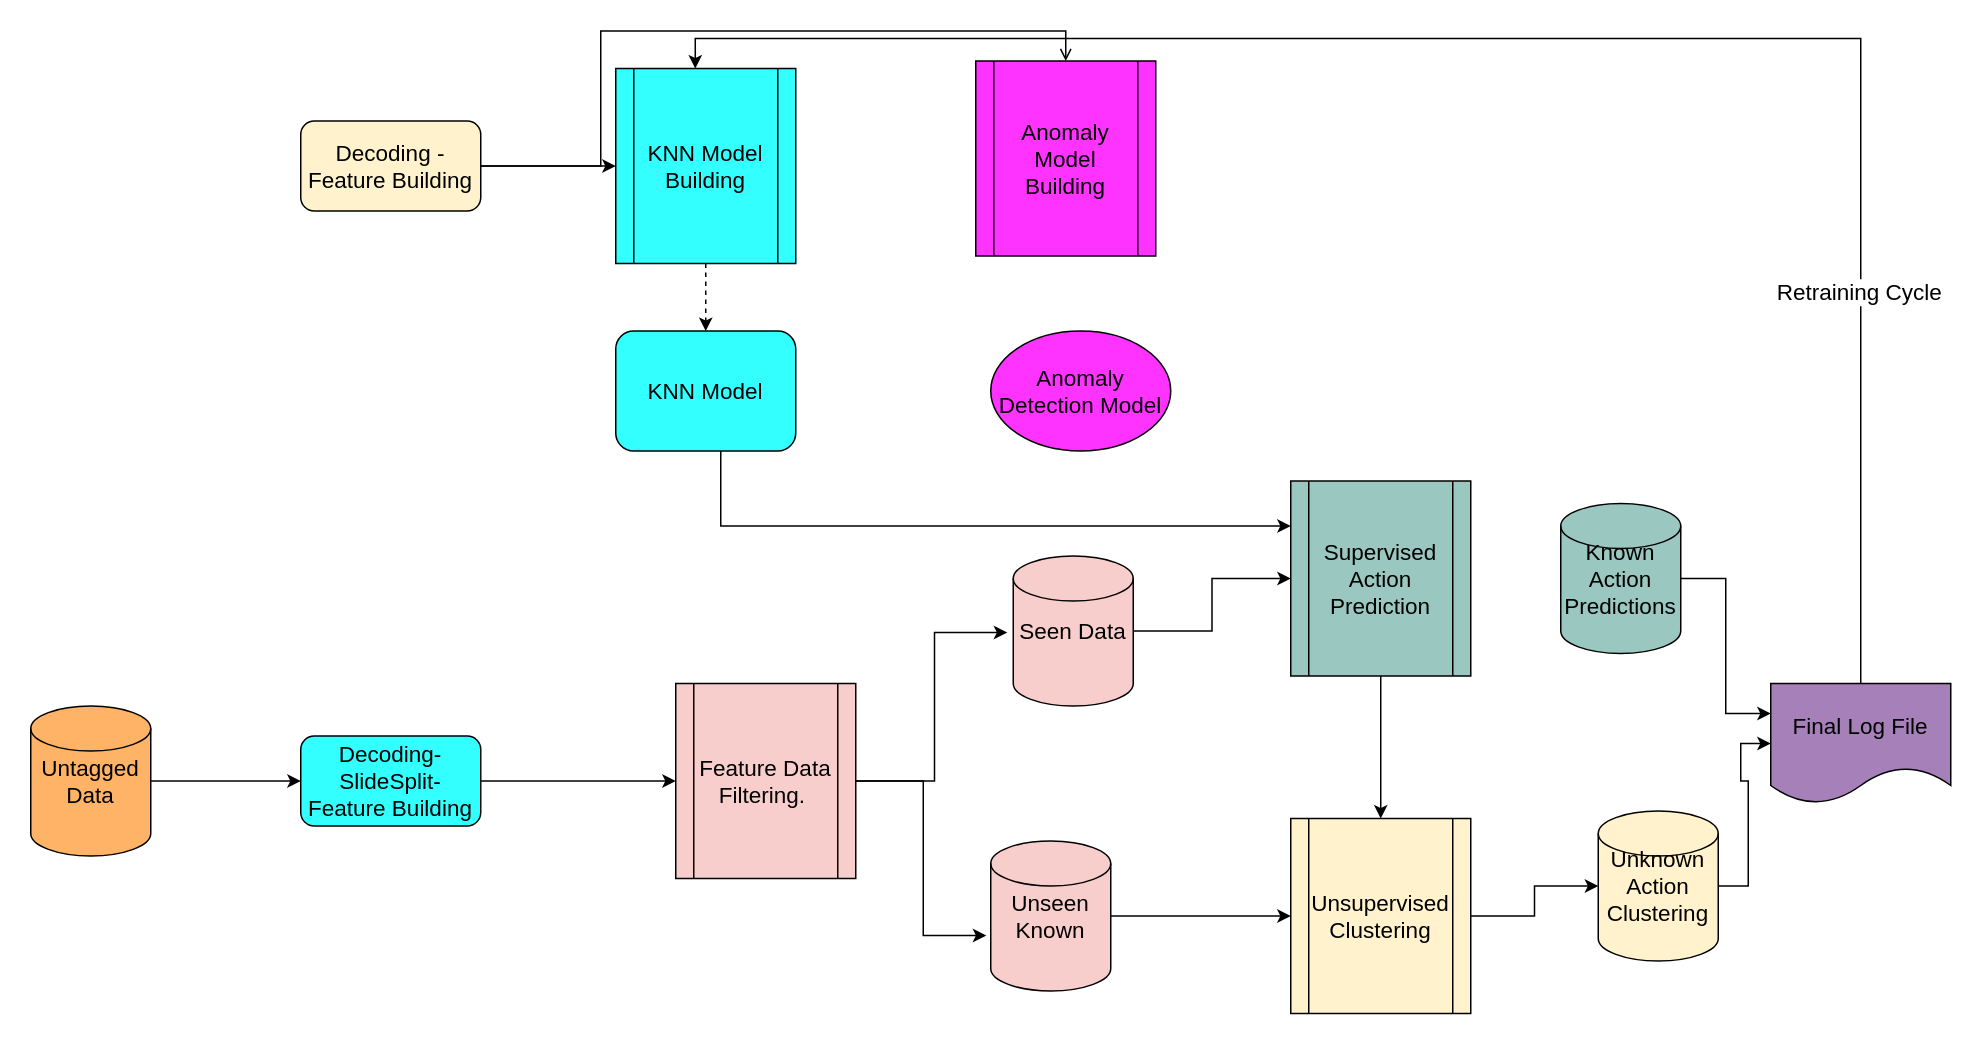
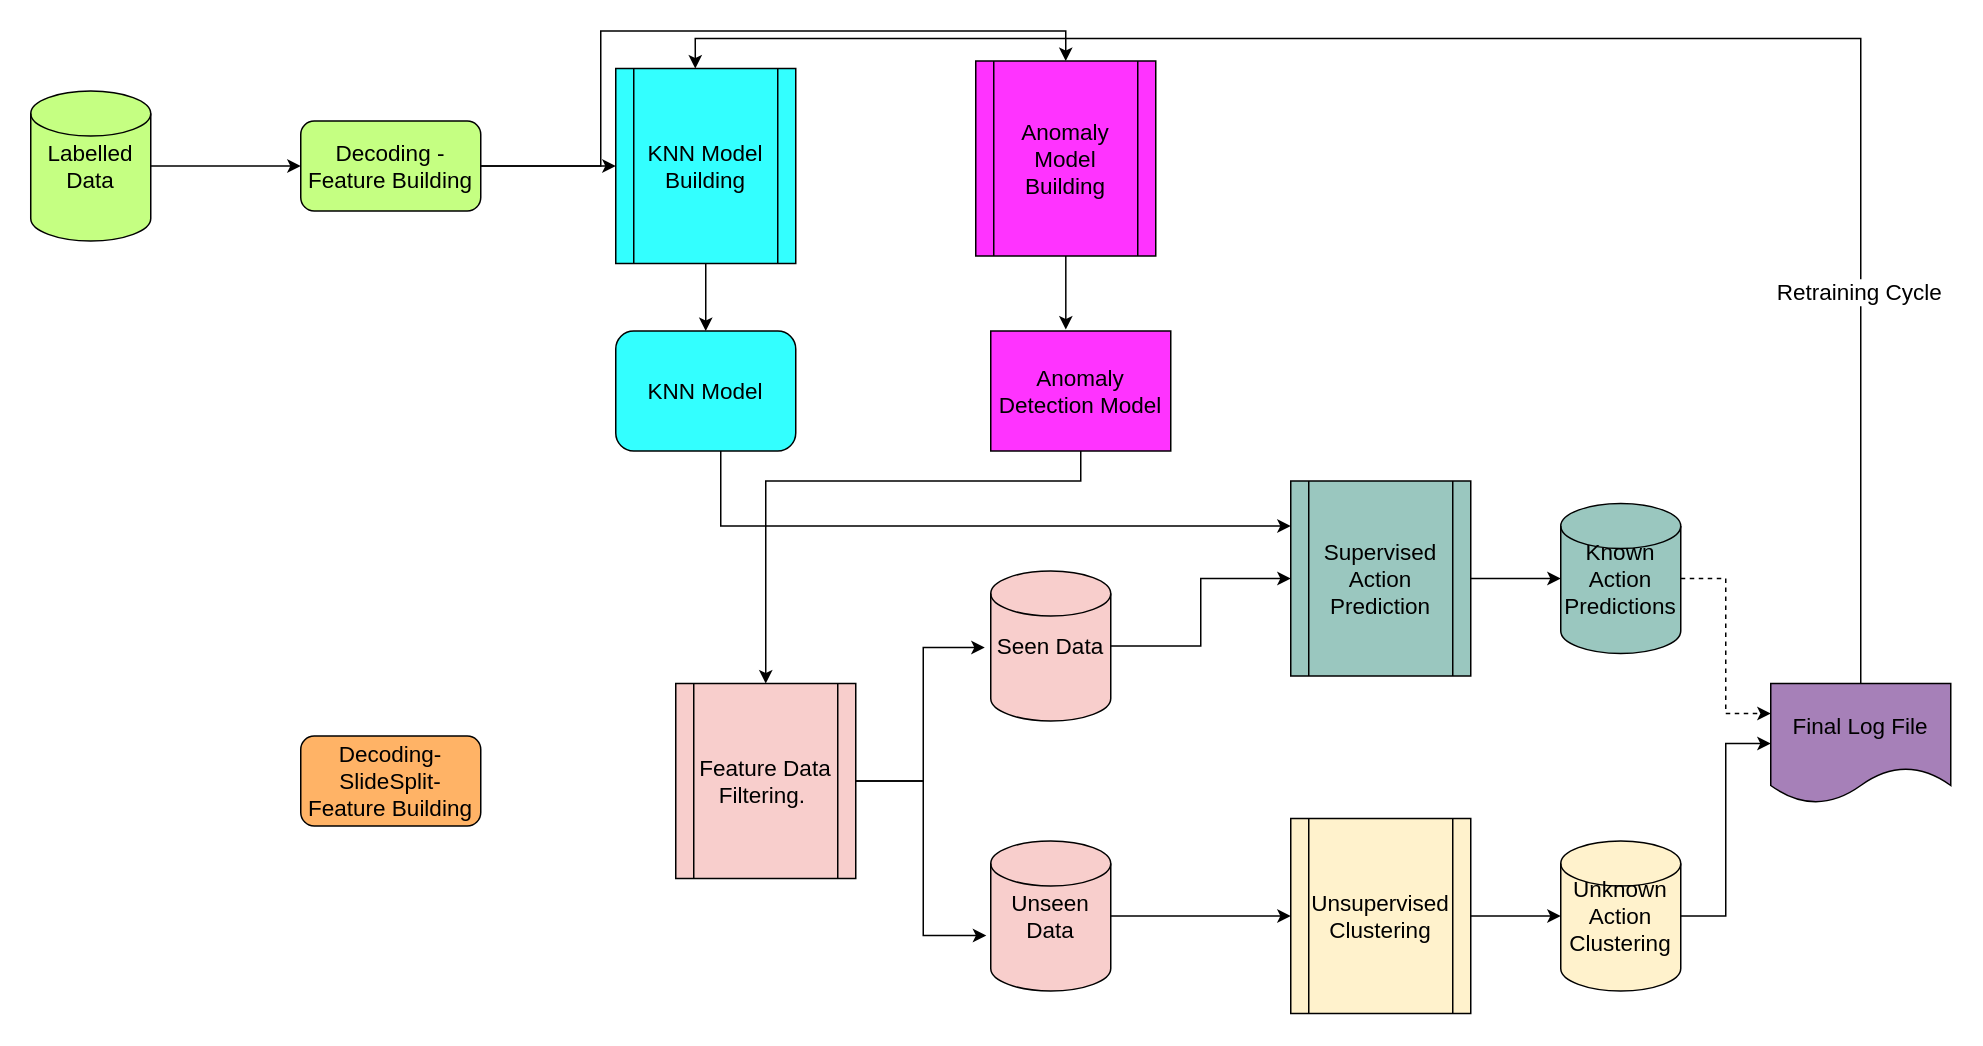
  <mxCell id="0" />
  <mxCell id="1" parent="0" />
+ <mxCell id="2" style="edgeStyle=orthogonalEdgeStyle;rounded=0;orthogonalLoop=1;jettySize=auto;html=1;" edge="1" parent="1" source="3" target="6"><mxGeometry relative="1" as="geometry" /></mxCell>
+ <mxCell id="3" value="&lt;font style=&quot;font-size: 15px&quot;&gt;Labelled Data&lt;/font&gt;" style="shape=cylinder2;whiteSpace=wrap;html=1;boundedLbl=1;backgroundOutline=1;size=15;fillColor=#C5FF82;" vertex="1" parent="1"><mxGeometry x="20" y="60" width="80" height="100" as="geometry" /></mxCell>
  <mxCell id="4" style="edgeStyle=orthogonalEdgeStyle;rounded=0;orthogonalLoop=1;jettySize=auto;html=1;entryX=0;entryY=0.5;entryDx=0;entryDy=0;" edge="1" parent="1" source="6" target="8"><mxGeometry relative="1" as="geometry" /></mxCell>
- <mxCell id="5" style="edgeStyle=orthogonalEdgeStyle;rounded=0;orthogonalLoop=1;jettySize=auto;html=1;entryX=0.5;entryY=0;entryDx=0;entryDy=0;endArrow=open;" edge="1" parent="1" source="6" target="10"><mxGeometry relative="1" as="geometry"><Array as="points"><mxPoint x="400" y="110" /><mxPoint x="400" y="20" /><mxPoint x="710" y="20" /></Array></mxGeometry></mxCell>
- <mxCell id="6" value="&lt;font style=&quot;font-size: 15px&quot;&gt;Decoding - Feature Building&lt;/font&gt;" style="rounded=1;whiteSpace=wrap;html=1;fillColor=#fff2cc;" vertex="1" parent="1"><mxGeometry x="200" y="80" width="120" height="60" as="geometry" /></mxCell>
- <mxCell id="7" style="edgeStyle=orthogonalEdgeStyle;rounded=0;orthogonalLoop=1;jettySize=auto;html=1;dashed=1;" edge="1" parent="1" source="8" target="19"><mxGeometry relative="1" as="geometry" /></mxCell>
+ <mxCell id="5" style="edgeStyle=orthogonalEdgeStyle;rounded=0;orthogonalLoop=1;jettySize=auto;html=1;entryX=0.5;entryY=0;entryDx=0;entryDy=0;" edge="1" parent="1" source="6" target="10"><mxGeometry relative="1" as="geometry"><Array as="points"><mxPoint x="400" y="110" /><mxPoint x="400" y="20" /><mxPoint x="710" y="20" /></Array></mxGeometry></mxCell>
+ <mxCell id="6" value="&lt;font style=&quot;font-size: 15px&quot;&gt;Decoding - Feature Building&lt;/font&gt;" style="rounded=1;whiteSpace=wrap;html=1;fillColor=#C5FF82;" vertex="1" parent="1"><mxGeometry x="200" y="80" width="120" height="60" as="geometry" /></mxCell>
+ <mxCell id="7" style="edgeStyle=orthogonalEdgeStyle;rounded=0;orthogonalLoop=1;jettySize=auto;html=1;" edge="1" parent="1" source="8" target="19"><mxGeometry relative="1" as="geometry" /></mxCell>
  <mxCell id="8" value="&lt;font style=&quot;font-size: 15px&quot;&gt;KNN Model Building&lt;/font&gt;" style="shape=process;whiteSpace=wrap;html=1;backgroundOutline=1;fillColor=#33FFFF;" vertex="1" parent="1"><mxGeometry x="410" y="45" width="120" height="130" as="geometry" /></mxCell>
+ <mxCell id="9" style="edgeStyle=orthogonalEdgeStyle;rounded=0;orthogonalLoop=1;jettySize=auto;html=1;entryX=0.417;entryY=-0.012;entryDx=0;entryDy=0;entryPerimeter=0;" edge="1" parent="1" source="10" target="21"><mxGeometry relative="1" as="geometry" /></mxCell>
  <mxCell id="10" value="&lt;font style=&quot;font-size: 15px&quot;&gt;Anomaly Model Building&lt;/font&gt;" style="shape=process;whiteSpace=wrap;html=1;backgroundOutline=1;fillColor=#FF33FF;" vertex="1" parent="1"><mxGeometry x="650" y="40" width="120" height="130" as="geometry" /></mxCell>
- <mxCell id="11" style="edgeStyle=orthogonalEdgeStyle;rounded=0;orthogonalLoop=1;jettySize=auto;html=1;entryX=0;entryY=0.5;entryDx=0;entryDy=0;fillColor=#FFB366;" edge="1" parent="1" source="12" target="14"><mxGeometry relative="1" as="geometry" /></mxCell>
- <mxCell id="12" value="&lt;font style=&quot;font-size: 15px&quot;&gt;Untagged Data&lt;/font&gt;" style="shape=cylinder2;whiteSpace=wrap;html=1;boundedLbl=1;backgroundOutline=1;size=15;fillColor=#FFB366;" vertex="1" parent="1"><mxGeometry x="20" y="470" width="80" height="100" as="geometry" /></mxCell>
- <mxCell id="13" style="edgeStyle=orthogonalEdgeStyle;rounded=0;orthogonalLoop=1;jettySize=auto;html=1;entryX=0;entryY=0.5;entryDx=0;entryDy=0;" edge="1" parent="1" source="14" target="17"><mxGeometry relative="1" as="geometry" /></mxCell>
- <mxCell id="14" value="&lt;font style=&quot;font-size: 15px&quot;&gt;Decoding-SlideSplit-Feature Building&lt;/font&gt;" style="rounded=1;whiteSpace=wrap;html=1;fillColor=#33ffff;" vertex="1" parent="1"><mxGeometry x="200" y="490" width="120" height="60" as="geometry" /></mxCell>
+ <mxCell id="14" value="&lt;font style=&quot;font-size: 15px&quot;&gt;Decoding-SlideSplit-Feature Building&lt;/font&gt;" style="rounded=1;whiteSpace=wrap;html=1;fillColor=#FFB366;" vertex="1" parent="1"><mxGeometry x="200" y="490" width="120" height="60" as="geometry" /></mxCell>
  <mxCell id="15" style="edgeStyle=orthogonalEdgeStyle;rounded=0;orthogonalLoop=1;jettySize=auto;html=1;entryX=-0.05;entryY=0.51;entryDx=0;entryDy=0;entryPerimeter=0;" edge="1" parent="1" source="17" target="25"><mxGeometry relative="1" as="geometry" /></mxCell>
  <mxCell id="16" style="edgeStyle=orthogonalEdgeStyle;rounded=0;orthogonalLoop=1;jettySize=auto;html=1;entryX=-0.037;entryY=0.63;entryDx=0;entryDy=0;entryPerimeter=0;" edge="1" parent="1" source="17" target="23"><mxGeometry relative="1" as="geometry" /></mxCell>
  <mxCell id="17" value="&lt;font style=&quot;font-size: 15px&quot;&gt;Feature Data Filtering.&amp;nbsp;&lt;/font&gt;" style="shape=process;whiteSpace=wrap;html=1;backgroundOutline=1;fillColor=#F8CECC;" vertex="1" parent="1"><mxGeometry x="450" y="455" width="120" height="130" as="geometry" /></mxCell>
  <mxCell id="18" style="edgeStyle=orthogonalEdgeStyle;rounded=0;orthogonalLoop=1;jettySize=auto;html=1;" edge="1" parent="1" source="19" target="27"><mxGeometry relative="1" as="geometry"><Array as="points"><mxPoint x="480" y="350" /></Array></mxGeometry></mxCell>
  <mxCell id="19" value="&lt;font style=&quot;font-size: 15px&quot;&gt;KNN Model&lt;/font&gt;" style="whiteSpace=wrap;html=1;fillColor=#33FFFF;rounded=1;" vertex="1" parent="1"><mxGeometry x="410" y="220" width="120" height="80" as="geometry" /></mxCell>
- <mxCell id="21" value="&lt;font style=&quot;font-size: 15px&quot;&gt;Anomaly Detection Model&lt;/font&gt;" style="ellipse;whiteSpace=wrap;html=1;fillColor=#FF33FF;" vertex="1" parent="1"><mxGeometry x="660" y="220" width="120" height="80" as="geometry" /></mxCell>
+ <mxCell id="20" style="edgeStyle=orthogonalEdgeStyle;rounded=0;orthogonalLoop=1;jettySize=auto;html=1;" edge="1" parent="1" source="21" target="17"><mxGeometry relative="1" as="geometry"><Array as="points"><mxPoint x="720" y="320" /><mxPoint x="510" y="320" /></Array></mxGeometry></mxCell>
+ <mxCell id="21" value="&lt;font style=&quot;font-size: 15px&quot;&gt;Anomaly Detection Model&lt;/font&gt;" style="whiteSpace=wrap;html=1;fillColor=#FF33FF;rounded=0;" vertex="1" parent="1"><mxGeometry x="660" y="220" width="120" height="80" as="geometry" /></mxCell>
  <mxCell id="22" style="edgeStyle=orthogonalEdgeStyle;rounded=0;orthogonalLoop=1;jettySize=auto;html=1;" edge="1" parent="1" source="23" target="29"><mxGeometry relative="1" as="geometry" /></mxCell>
- <mxCell id="23" value="&lt;font style=&quot;font-size: 15px&quot;&gt;Unseen Known&lt;/font&gt;" style="shape=cylinder2;whiteSpace=wrap;html=1;boundedLbl=1;backgroundOutline=1;size=15;fillColor=#F8CECC;" vertex="1" parent="1"><mxGeometry x="660" y="560" width="80" height="100" as="geometry" /></mxCell>
+ <mxCell id="23" value="&lt;font style=&quot;font-size: 15px&quot;&gt;Unseen Data&lt;/font&gt;" style="shape=cylinder2;whiteSpace=wrap;html=1;boundedLbl=1;backgroundOutline=1;size=15;fillColor=#F8CECC;" vertex="1" parent="1"><mxGeometry x="660" y="560" width="80" height="100" as="geometry" /></mxCell>
  <mxCell id="24" style="edgeStyle=orthogonalEdgeStyle;rounded=0;orthogonalLoop=1;jettySize=auto;html=1;" edge="1" parent="1" source="25" target="27"><mxGeometry relative="1" as="geometry" /></mxCell>
- <mxCell id="25" value="&lt;font style=&quot;font-size: 15px&quot;&gt;Seen Data&lt;/font&gt;" style="shape=cylinder2;whiteSpace=wrap;html=1;boundedLbl=1;backgroundOutline=1;size=15;fillColor=#F8CECC;" vertex="1" parent="1"><mxGeometry x="675" y="370" width="80" height="100" as="geometry" /></mxCell>
- <mxCell id="26" style="edgeStyle=orthogonalEdgeStyle;rounded=0;orthogonalLoop=1;jettySize=auto;html=1;" edge="1" parent="1" source="27" target="29"><mxGeometry relative="1" as="geometry" /></mxCell>
+ <mxCell id="25" value="&lt;font style=&quot;font-size: 15px&quot;&gt;Seen Data&lt;/font&gt;" style="shape=cylinder2;whiteSpace=wrap;html=1;boundedLbl=1;backgroundOutline=1;size=15;fillColor=#F8CECC;" vertex="1" parent="1"><mxGeometry x="660" y="380" width="80" height="100" as="geometry" /></mxCell>
+ <mxCell id="26" style="edgeStyle=orthogonalEdgeStyle;rounded=0;orthogonalLoop=1;jettySize=auto;html=1;" edge="1" parent="1" source="27" target="31"><mxGeometry relative="1" as="geometry" /></mxCell>
  <mxCell id="27" value="&lt;font style=&quot;font-size: 15px&quot;&gt;Supervised Action Prediction&lt;/font&gt;" style="shape=process;whiteSpace=wrap;html=1;backgroundOutline=1;fillColor=#9AC7BF;" vertex="1" parent="1"><mxGeometry x="860" y="320" width="120" height="130" as="geometry" /></mxCell>
  <mxCell id="28" style="edgeStyle=orthogonalEdgeStyle;rounded=0;orthogonalLoop=1;jettySize=auto;html=1;" edge="1" parent="1" source="29" target="33"><mxGeometry relative="1" as="geometry" /></mxCell>
  <mxCell id="29" value="&lt;font style=&quot;font-size: 15px&quot;&gt;Unsupervised Clustering&lt;/font&gt;" style="shape=process;whiteSpace=wrap;html=1;backgroundOutline=1;fillColor=#FFF2CC;" vertex="1" parent="1"><mxGeometry x="860" y="545" width="120" height="130" as="geometry" /></mxCell>
- <mxCell id="30" style="edgeStyle=orthogonalEdgeStyle;rounded=0;orthogonalLoop=1;jettySize=auto;html=1;entryX=0;entryY=0.25;entryDx=0;entryDy=0;" edge="1" parent="1" source="31" target="36"><mxGeometry relative="1" as="geometry" /></mxCell>
+ <mxCell id="30" style="edgeStyle=orthogonalEdgeStyle;rounded=0;orthogonalLoop=1;jettySize=auto;html=1;entryX=0;entryY=0.25;entryDx=0;entryDy=0;dashed=1;" edge="1" parent="1" source="31" target="36"><mxGeometry relative="1" as="geometry" /></mxCell>
  <mxCell id="31" value="&lt;font style=&quot;font-size: 15px&quot;&gt;Known Action Predictions&lt;/font&gt;" style="shape=cylinder2;whiteSpace=wrap;html=1;boundedLbl=1;backgroundOutline=1;size=15;fillColor=#9AC7BF;" vertex="1" parent="1"><mxGeometry x="1040" y="335" width="80" height="100" as="geometry" /></mxCell>
  <mxCell id="32" style="edgeStyle=orthogonalEdgeStyle;rounded=0;orthogonalLoop=1;jettySize=auto;html=1;entryX=0;entryY=0.5;entryDx=0;entryDy=0;" edge="1" parent="1" source="33" target="36"><mxGeometry relative="1" as="geometry" /></mxCell>
- <mxCell id="33" value="&lt;font style=&quot;font-size: 15px&quot;&gt;Unknown Action Clustering&lt;/font&gt;" style="shape=cylinder2;whiteSpace=wrap;html=1;boundedLbl=1;backgroundOutline=1;size=15;fillColor=#FFF2CC;" vertex="1" parent="1"><mxGeometry x="1065" y="540" width="80" height="100" as="geometry" /></mxCell>
+ <mxCell id="33" value="&lt;font style=&quot;font-size: 15px&quot;&gt;Unknown Action Clustering&lt;/font&gt;" style="shape=cylinder2;whiteSpace=wrap;html=1;boundedLbl=1;backgroundOutline=1;size=15;fillColor=#FFF2CC;" vertex="1" parent="1"><mxGeometry x="1040" y="560" width="80" height="100" as="geometry" /></mxCell>
  <mxCell id="34" style="edgeStyle=orthogonalEdgeStyle;rounded=0;orthogonalLoop=1;jettySize=auto;html=1;entryX=0.442;entryY=0;entryDx=0;entryDy=0;entryPerimeter=0;" edge="1" parent="1" source="36" target="8"><mxGeometry relative="1" as="geometry"><Array as="points"><mxPoint x="1240" y="25" /><mxPoint x="463" y="25" /></Array></mxGeometry></mxCell>
  <mxCell id="35" value="&lt;font style=&quot;font-size: 15px&quot;&gt;Retraining Cycle&lt;/font&gt;" style="edgeLabel;html=1;align=center;verticalAlign=middle;resizable=0;points=[];" vertex="1" connectable="0" parent="34"><mxGeometry x="-0.573" y="2" relative="1" as="geometry"><mxPoint as="offset" /></mxGeometry></mxCell>
  <mxCell id="36" value="&lt;font style=&quot;font-size: 15px&quot;&gt;Final Log File&lt;/font&gt;" style="shape=document;whiteSpace=wrap;html=1;boundedLbl=1;fillColor=#A680B8;" vertex="1" parent="1"><mxGeometry x="1180" y="455" width="120" height="80" as="geometry" /></mxCell>
